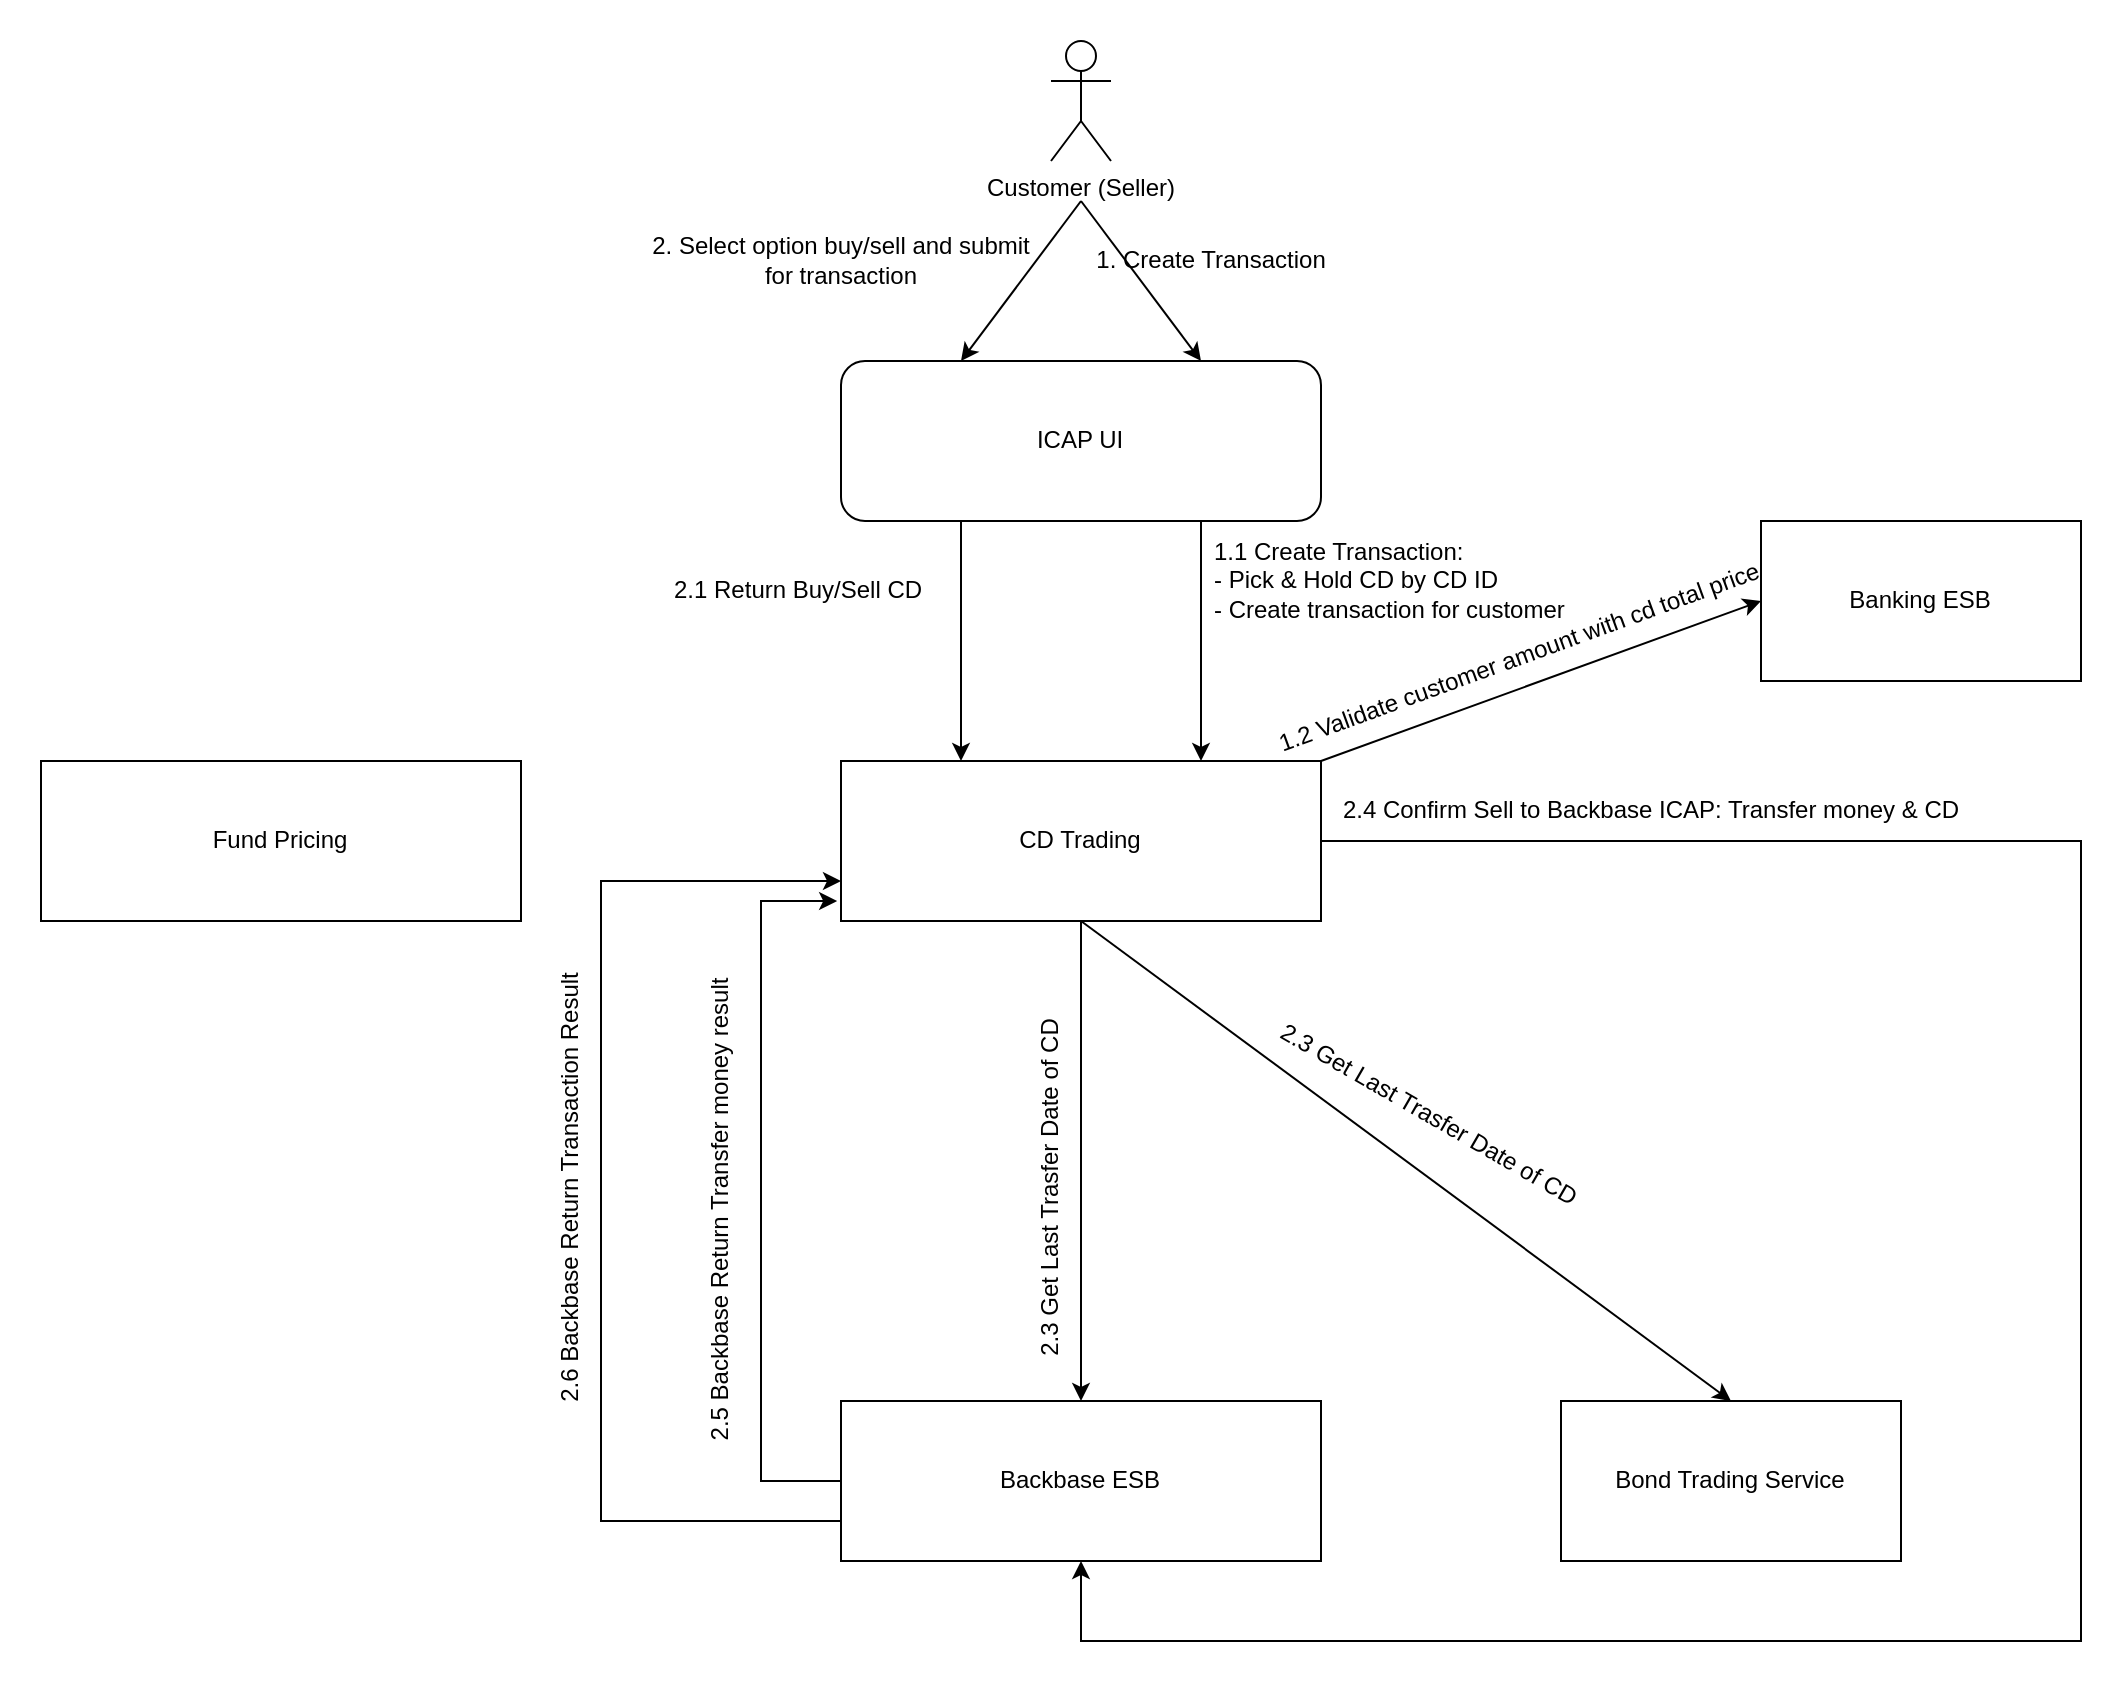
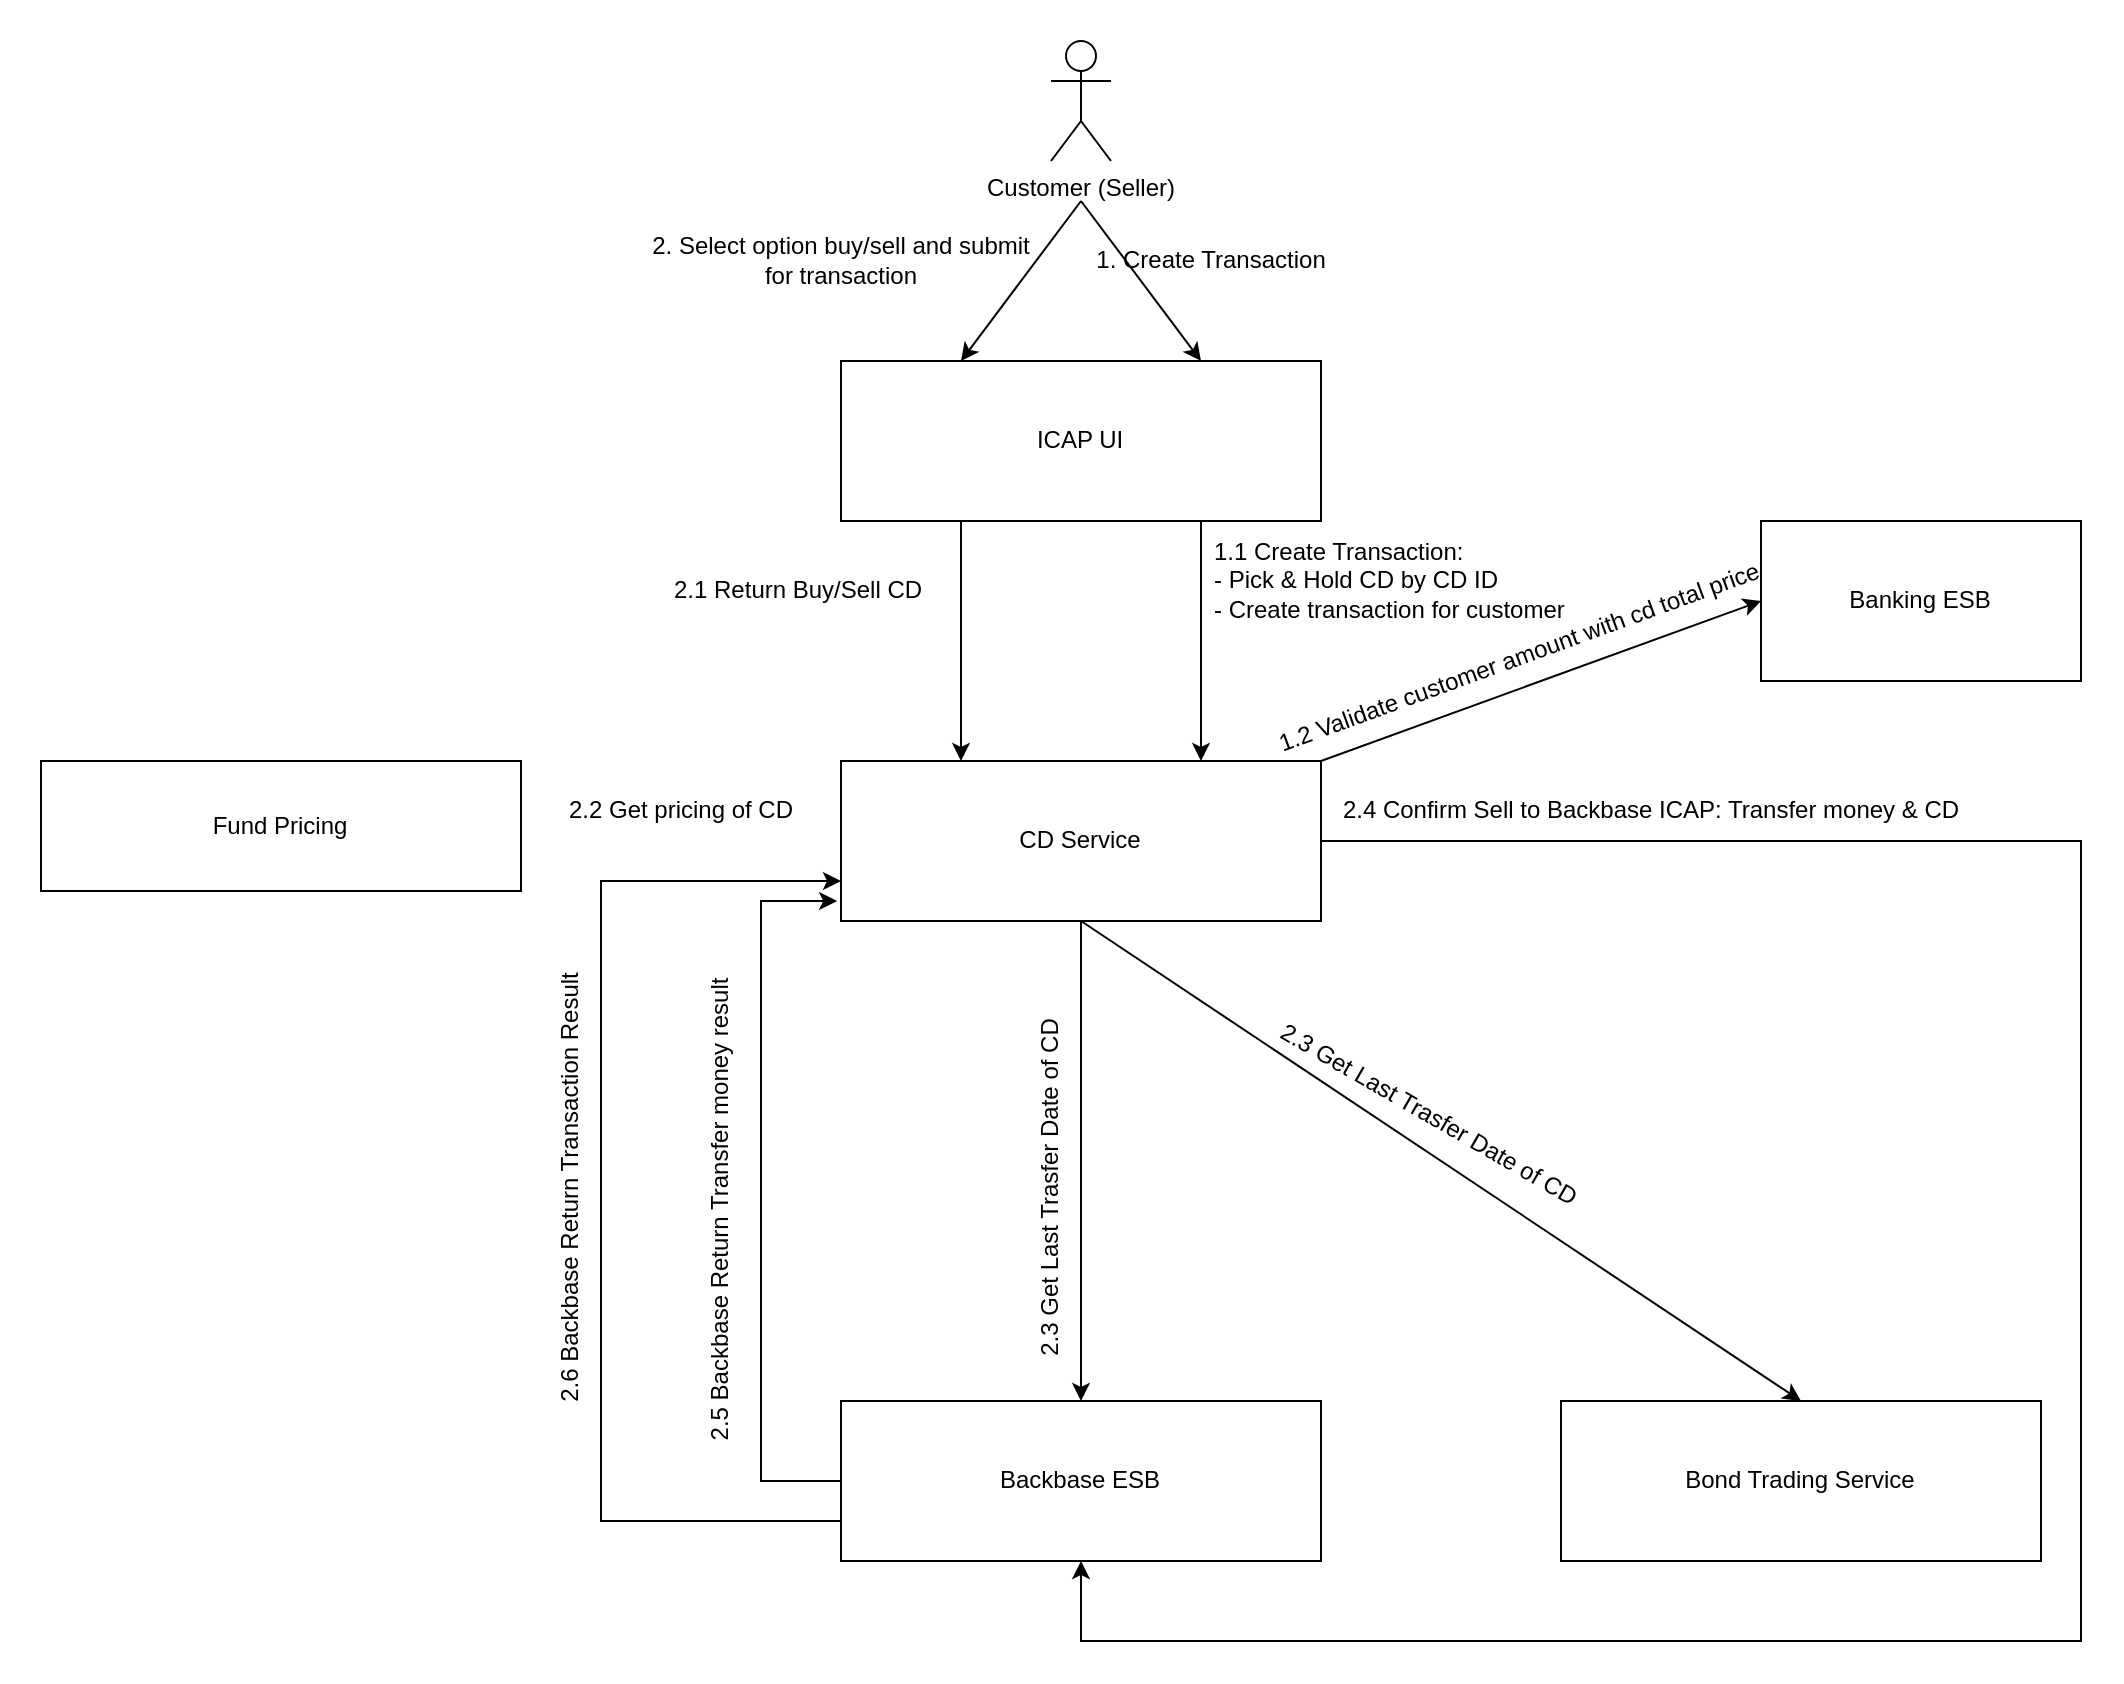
  <mxCell id="0" />
  <mxCell id="1" parent="0" />
  <mxCell id="2" value="Customer (Seller)" style="shape=umlActor;verticalLabelPosition=bottom;verticalAlign=top;html=1;outlineConnect=0;" parent="1" vertex="1"><mxGeometry x="525" y="20" width="30" height="60" as="geometry" /></mxCell>
- <mxCell id="3" value="ICAP UI" style="whiteSpace=wrap;html=1;rounded=1;" parent="1" vertex="1"><mxGeometry x="420" y="180" width="240" height="80" as="geometry" /></mxCell>
+ <mxCell id="3" value="ICAP UI" style="rounded=0;whiteSpace=wrap;html=1;" parent="1" vertex="1"><mxGeometry x="420" y="180" width="240" height="80" as="geometry" /></mxCell>
  <mxCell id="4" value="" style="endArrow=classic;html=1;rounded=0;entryX=0.75;entryY=0;entryDx=0;entryDy=0;" parent="1" target="3" edge="1"><mxGeometry width="50" height="50" relative="1" as="geometry"><mxPoint x="540" y="100" as="sourcePoint" /><mxPoint x="630" y="190" as="targetPoint" /></mxGeometry></mxCell>
  <mxCell id="5" value="1. Create Transaction" style="text;html=1;align=center;verticalAlign=middle;resizable=0;points=[];autosize=1;strokeColor=none;fillColor=none;" parent="1" vertex="1"><mxGeometry x="535" y="115" width="140" height="30" as="geometry" /></mxCell>
- <mxCell id="6" value="CD Trading&lt;br&gt;" style="rounded=0;whiteSpace=wrap;html=1;" parent="1" vertex="1"><mxGeometry x="420" y="380" width="240" height="80" as="geometry" /></mxCell>
+ <mxCell id="6" value="CD Service&lt;br&gt;" style="rounded=0;whiteSpace=wrap;html=1;" parent="1" vertex="1"><mxGeometry x="420" y="380" width="240" height="80" as="geometry" /></mxCell>
  <mxCell id="7" value="" style="endArrow=classic;html=1;rounded=0;exitX=0.75;exitY=1;exitDx=0;exitDy=0;entryX=0.75;entryY=0;entryDx=0;entryDy=0;" parent="1" source="3" target="6" edge="1"><mxGeometry width="50" height="50" relative="1" as="geometry"><mxPoint x="570" y="110" as="sourcePoint" /><mxPoint x="569" y="190" as="targetPoint" /></mxGeometry></mxCell>
  <mxCell id="8" value="1.1 Create Transaction:&lt;br&gt;- Pick &amp;amp; Hold CD by CD ID&lt;br&gt;- Create transaction for customer" style="text;html=1;align=left;verticalAlign=middle;resizable=0;points=[];autosize=1;strokeColor=none;fillColor=none;rotation=0;" parent="1" vertex="1"><mxGeometry x="605" y="260" width="200" height="60" as="geometry" /></mxCell>
  <mxCell id="9" value="" style="endArrow=classic;html=1;rounded=0;entryX=0.25;entryY=0;entryDx=0;entryDy=0;" parent="1" target="3" edge="1"><mxGeometry width="50" height="50" relative="1" as="geometry"><mxPoint x="540" y="100" as="sourcePoint" /><mxPoint x="570" y="190" as="targetPoint" /></mxGeometry></mxCell>
  <mxCell id="10" value="2. Select option buy/sell and submit&lt;br&gt;for transaction" style="text;html=1;align=center;verticalAlign=middle;resizable=0;points=[];autosize=1;strokeColor=none;fillColor=none;" parent="1" vertex="1"><mxGeometry x="315" y="110" width="210" height="40" as="geometry" /></mxCell>
  <mxCell id="11" value="" style="endArrow=classic;html=1;rounded=0;entryX=0.25;entryY=0;entryDx=0;entryDy=0;exitX=0.25;exitY=1;exitDx=0;exitDy=0;" parent="1" source="3" target="6" edge="1"><mxGeometry width="50" height="50" relative="1" as="geometry"><mxPoint x="510" y="260" as="sourcePoint" /><mxPoint x="490" y="380" as="targetPoint" /></mxGeometry></mxCell>
  <mxCell id="12" value="2.1 Return Buy/Sell CD" style="text;html=1;align=left;verticalAlign=middle;resizable=0;points=[];autosize=1;strokeColor=none;fillColor=none;" parent="1" vertex="1"><mxGeometry x="335" y="280" width="150" height="30" as="geometry" /></mxCell>
- <mxCell id="13" value="Fund Pricing" style="rounded=0;whiteSpace=wrap;html=1;" parent="1" vertex="1"><mxGeometry x="20" y="380" width="240" height="80" as="geometry" /></mxCell>
- <mxCell id="15" value="Bond Trading Service" style="rounded=0;whiteSpace=wrap;html=1;" parent="1" vertex="1"><mxGeometry x="780" y="700" width="170" height="80" as="geometry" /></mxCell>
+ <mxCell id="13" value="Fund Pricing" style="rounded=0;whiteSpace=wrap;html=1;" parent="1" vertex="1"><mxGeometry x="20" y="380" width="240" height="65" as="geometry" /></mxCell>
+ <mxCell id="14" value="2.2 Get pricing of CD" style="text;html=1;align=center;verticalAlign=middle;resizable=0;points=[];autosize=1;strokeColor=none;fillColor=none;" parent="1" vertex="1"><mxGeometry x="270" y="390" width="140" height="30" as="geometry" /></mxCell>
+ <mxCell id="15" value="Bond Trading Service" style="rounded=0;whiteSpace=wrap;html=1;" parent="1" vertex="1"><mxGeometry x="780" y="700" width="240" height="80" as="geometry" /></mxCell>
  <mxCell id="16" value="" style="endArrow=classic;html=1;rounded=0;exitX=0.5;exitY=1;exitDx=0;exitDy=0;entryX=0.5;entryY=0;entryDx=0;entryDy=0;" parent="1" source="6" target="19" edge="1"><mxGeometry width="50" height="50" relative="1" as="geometry"><mxPoint x="610" y="270" as="sourcePoint" /><mxPoint x="640" y="610" as="targetPoint" /></mxGeometry></mxCell>
  <mxCell id="17" value="" style="endArrow=classic;html=1;rounded=0;entryX=0.5;entryY=0;entryDx=0;entryDy=0;" parent="1" target="15" edge="1"><mxGeometry width="50" height="50" relative="1" as="geometry"><mxPoint x="540" y="460" as="sourcePoint" /><mxPoint x="830" y="310" as="targetPoint" /></mxGeometry></mxCell>
  <mxCell id="18" value="2.3 Get Last Trasfer Date of CD" style="text;html=1;align=center;verticalAlign=middle;resizable=0;points=[];autosize=1;strokeColor=none;fillColor=none;rotation=30;" parent="1" vertex="1"><mxGeometry x="619" y="542" width="190" height="30" as="geometry" /></mxCell>
  <mxCell id="19" value="Backbase ESB" style="rounded=0;whiteSpace=wrap;html=1;" parent="1" vertex="1"><mxGeometry x="420" y="700" width="240" height="80" as="geometry" /></mxCell>
  <mxCell id="20" value="2.3 Get Last Trasfer Date of CD" style="text;html=1;align=center;verticalAlign=middle;resizable=0;points=[];autosize=1;strokeColor=none;fillColor=none;rotation=-90;" parent="1" vertex="1"><mxGeometry x="430" y="579" width="190" height="30" as="geometry" /></mxCell>
  <mxCell id="21" value="" style="endArrow=classic;html=1;rounded=0;exitX=1;exitY=0.5;exitDx=0;exitDy=0;entryX=0.5;entryY=1;entryDx=0;entryDy=0;" parent="1" source="6" target="19" edge="1"><mxGeometry width="50" height="50" relative="1" as="geometry"><mxPoint x="550" y="470" as="sourcePoint" /><mxPoint x="490" y="820" as="targetPoint" /><Array as="points"><mxPoint x="1040" y="420" /><mxPoint x="1040" y="820" /><mxPoint x="540" y="820" /></Array></mxGeometry></mxCell>
  <mxCell id="22" value="2.4 Confirm Sell to Backbase ICAP: Transfer money &amp;amp; CD" style="text;html=1;align=center;verticalAlign=middle;resizable=0;points=[];autosize=1;strokeColor=none;fillColor=none;" parent="1" vertex="1"><mxGeometry x="660" y="390" width="330" height="30" as="geometry" /></mxCell>
  <mxCell id="23" value="" style="endArrow=classic;html=1;rounded=0;entryX=-0.008;entryY=0.875;entryDx=0;entryDy=0;entryPerimeter=0;" parent="1" source="19" target="6" edge="1"><mxGeometry width="50" height="50" relative="1" as="geometry"><mxPoint x="380" y="770" as="sourcePoint" /><mxPoint x="380" y="430" as="targetPoint" /><Array as="points"><mxPoint x="380" y="740" /><mxPoint x="380" y="450" /></Array></mxGeometry></mxCell>
  <mxCell id="24" value="2.5 Backbase Return Transfer money result&lt;br&gt;" style="text;html=1;align=center;verticalAlign=middle;resizable=0;points=[];autosize=1;strokeColor=none;fillColor=none;rotation=-90;" parent="1" vertex="1"><mxGeometry x="235" y="590" width="250" height="30" as="geometry" /></mxCell>
  <mxCell id="25" value="" style="endArrow=classic;html=1;rounded=0;exitX=0;exitY=0.75;exitDx=0;exitDy=0;entryX=0;entryY=0.75;entryDx=0;entryDy=0;" parent="1" source="19" target="6" edge="1"><mxGeometry width="50" height="50" relative="1" as="geometry"><mxPoint x="490" y="270" as="sourcePoint" /><mxPoint x="300" y="430" as="targetPoint" /><Array as="points"><mxPoint x="300" y="760" /><mxPoint x="300" y="440" /></Array></mxGeometry></mxCell>
  <mxCell id="26" value="2.6 Backbase Return Transaction Result" style="text;html=1;align=center;verticalAlign=middle;resizable=0;points=[];autosize=1;strokeColor=none;fillColor=none;rotation=-90;" parent="1" vertex="1"><mxGeometry x="165" y="579" width="240" height="30" as="geometry" /></mxCell>
  <mxCell id="27" value="Banking ESB" style="rounded=0;whiteSpace=wrap;html=1;" parent="1" vertex="1"><mxGeometry x="880" y="260" width="160" height="80" as="geometry" /></mxCell>
  <mxCell id="28" value="" style="endArrow=classic;html=1;rounded=0;exitX=1;exitY=0;exitDx=0;exitDy=0;entryX=0;entryY=0.5;entryDx=0;entryDy=0;" parent="1" source="6" target="27" edge="1"><mxGeometry width="50" height="50" relative="1" as="geometry"><mxPoint x="610" y="270" as="sourcePoint" /><mxPoint x="610" y="390" as="targetPoint" /></mxGeometry></mxCell>
  <mxCell id="29" value="1.2 Validate customer amount with cd total price" style="text;html=1;align=left;verticalAlign=middle;resizable=0;points=[];autosize=1;strokeColor=none;fillColor=none;rotation=-20;" parent="1" vertex="1"><mxGeometry x="630" y="310" width="280" height="30" as="geometry" /></mxCell>
